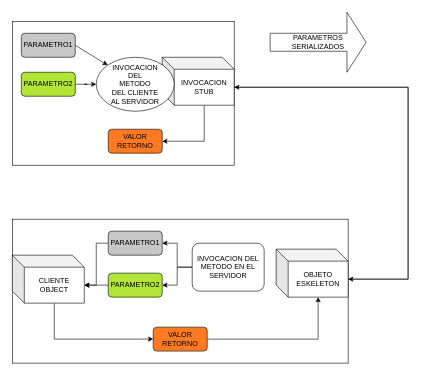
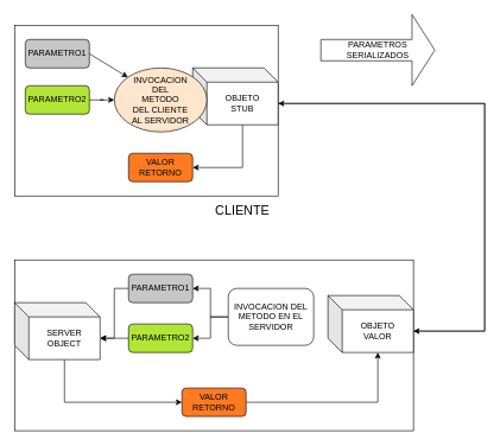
  <mxCell id="0" />
  <mxCell id="1" parent="0" />
  <mxCell id="2" value="" style="rounded=0;whiteSpace=wrap;html=1;" parent="1" vertex="1"><mxGeometry x="20" y="35" width="370" height="240" as="geometry" /></mxCell>
  <mxCell id="3" value="PARAMETRO1" style="rounded=1;whiteSpace=wrap;html=1;fillColor=#C7C7C7;" parent="1" vertex="1"><mxGeometry x="35" y="55" width="90" height="40" as="geometry" /></mxCell>
  <mxCell id="4" value="" style="edgeStyle=orthogonalEdgeStyle;rounded=0;orthogonalLoop=1;jettySize=auto;html=1;" parent="1" source="5" target="11" edge="1"><mxGeometry relative="1" as="geometry" /></mxCell>
  <mxCell id="5" value="PARAMETRO2" style="rounded=1;whiteSpace=wrap;html=1;fillColor=#B1E637;" parent="1" vertex="1"><mxGeometry x="35" y="120" width="90" height="40" as="geometry" /></mxCell>
+ <mxCell id="6" value="&lt;font style=&quot;font-size: 18px;&quot;&gt;CLIENTE&lt;/font&gt;" style="text;html=1;strokeColor=#FFFAFA;fillColor=none;align=center;verticalAlign=middle;whiteSpace=wrap;rounded=0;" parent="1" vertex="1"><mxGeometry x="290" y="285" width="100" height="20" as="geometry" /></mxCell>
  <mxCell id="7" style="edgeStyle=orthogonalEdgeStyle;rounded=0;orthogonalLoop=1;jettySize=auto;html=1;exitX=0;exitY=0;exitDx=120;exitDy=50;exitPerimeter=0;entryX=0;entryY=0;entryDx=120;entryDy=50;entryPerimeter=0;" parent="1" source="9" target="26" edge="1"><mxGeometry relative="1" as="geometry"><Array as="points"><mxPoint x="680" y="145" /><mxPoint x="680" y="465" /></Array></mxGeometry></mxCell>
  <mxCell id="8" style="edgeStyle=orthogonalEdgeStyle;rounded=0;orthogonalLoop=1;jettySize=auto;html=1;exitX=0;exitY=0;exitDx=70;exitDy=80;exitPerimeter=0;entryX=1;entryY=0.5;entryDx=0;entryDy=0;" parent="1" source="9" target="10" edge="1"><mxGeometry relative="1" as="geometry" /></mxCell>
- <mxCell id="9" value="INVOCACION&lt;br&gt;STUB" style="shape=cube;whiteSpace=wrap;html=1;boundedLbl=1;backgroundOutline=1;darkOpacity=0.05;darkOpacity2=0.1;" parent="1" vertex="1"><mxGeometry x="270" y="95" width="120" height="80" as="geometry" /></mxCell>
+ <mxCell id="9" value="OBJETO&lt;br&gt;STUB" style="shape=cube;whiteSpace=wrap;html=1;boundedLbl=1;backgroundOutline=1;darkOpacity=0.05;darkOpacity2=0.1;" parent="1" vertex="1"><mxGeometry x="270" y="95" width="120" height="80" as="geometry" /></mxCell>
  <mxCell id="10" value="VALOR RETORNO" style="rounded=1;whiteSpace=wrap;html=1;fillColor=#FF7A21;" parent="1" vertex="1"><mxGeometry x="180" y="215" width="90" height="40" as="geometry" /></mxCell>
- <mxCell id="11" value="INVOCACION&lt;br&gt;DEL&lt;br&gt;METODO&lt;br&gt;DEL CLIENTE&lt;br&gt;AL SERVIDOR" style="ellipse;whiteSpace=wrap;html=1;" parent="1" vertex="1"><mxGeometry x="160" y="95" width="130" height="90" as="geometry" /></mxCell>
+ <mxCell id="11" value="INVOCACION&lt;br&gt;DEL&lt;br&gt;METODO&lt;br&gt;DEL CLIENTE&lt;br&gt;AL SERVIDOR" style="ellipse;whiteSpace=wrap;html=1;fillColor=#ffe6cc;" parent="1" vertex="1"><mxGeometry x="160" y="95" width="130" height="90" as="geometry" /></mxCell>
  <mxCell id="12" value="" style="endArrow=classic;html=1;rounded=0;exitX=1;exitY=0.5;exitDx=0;exitDy=0;entryX=0;entryY=0;entryDx=0;entryDy=0;" parent="1" source="3" target="11" edge="1"><mxGeometry width="50" height="50" relative="1" as="geometry"><mxPoint x="290" y="115" as="sourcePoint" /><mxPoint x="340" y="65" as="targetPoint" /></mxGeometry></mxCell>
  <mxCell id="13" value="" style="rounded=0;whiteSpace=wrap;html=1;" parent="1" vertex="1"><mxGeometry x="20" y="365" width="560" height="240" as="geometry" /></mxCell>
  <mxCell id="14" style="edgeStyle=orthogonalEdgeStyle;rounded=0;orthogonalLoop=1;jettySize=auto;html=1;exitX=0;exitY=0.5;exitDx=0;exitDy=0;entryX=0;entryY=0;entryDx=120;entryDy=50;entryPerimeter=0;" parent="1" source="15" target="19" edge="1"><mxGeometry relative="1" as="geometry" /></mxCell>
  <mxCell id="15" value="PARAMETRO1" style="rounded=1;whiteSpace=wrap;html=1;fillColor=#C7C7C7;" parent="1" vertex="1"><mxGeometry x="180" y="385" width="90" height="40" as="geometry" /></mxCell>
  <mxCell id="16" style="edgeStyle=orthogonalEdgeStyle;rounded=0;orthogonalLoop=1;jettySize=auto;html=1;exitX=0;exitY=0.5;exitDx=0;exitDy=0;entryX=0;entryY=0;entryDx=120;entryDy=50;entryPerimeter=0;" parent="1" source="17" target="19" edge="1"><mxGeometry relative="1" as="geometry" /></mxCell>
  <mxCell id="17" value="PARAMETRO2" style="rounded=1;whiteSpace=wrap;html=1;fillColor=#B1E637;" parent="1" vertex="1"><mxGeometry x="180" y="455" width="90" height="40" as="geometry" /></mxCell>
  <mxCell id="18" style="edgeStyle=orthogonalEdgeStyle;rounded=0;orthogonalLoop=1;jettySize=auto;html=1;exitX=0;exitY=0;exitDx=70;exitDy=80;exitPerimeter=0;entryX=0;entryY=0.5;entryDx=0;entryDy=0;" parent="1" source="19" target="21" edge="1"><mxGeometry relative="1" as="geometry" /></mxCell>
- <mxCell id="19" value="CLIENTE OBJECT" style="shape=cube;whiteSpace=wrap;html=1;boundedLbl=1;backgroundOutline=1;darkOpacity=0.05;darkOpacity2=0.1;" parent="1" vertex="1"><mxGeometry x="20" y="425" width="120" height="80" as="geometry" /></mxCell>
+ <mxCell id="19" value="SERVER OBJECT" style="shape=cube;whiteSpace=wrap;html=1;boundedLbl=1;backgroundOutline=1;darkOpacity=0.05;darkOpacity2=0.1;" parent="1" vertex="1"><mxGeometry x="20" y="425" width="120" height="80" as="geometry" /></mxCell>
  <mxCell id="20" style="edgeStyle=orthogonalEdgeStyle;rounded=0;orthogonalLoop=1;jettySize=auto;html=1;exitX=1;exitY=0.5;exitDx=0;exitDy=0;entryX=0;entryY=0;entryDx=70;entryDy=80;entryPerimeter=0;" parent="1" source="21" target="26" edge="1"><mxGeometry relative="1" as="geometry" /></mxCell>
  <mxCell id="21" value="VALOR RETORNO" style="rounded=1;whiteSpace=wrap;html=1;fillColor=#FF7A21;" parent="1" vertex="1"><mxGeometry x="255" y="545" width="90" height="40" as="geometry" /></mxCell>
  <mxCell id="22" style="edgeStyle=orthogonalEdgeStyle;rounded=0;orthogonalLoop=1;jettySize=auto;html=1;exitX=0;exitY=0.5;exitDx=0;exitDy=0;entryX=1;entryY=0.5;entryDx=0;entryDy=0;" parent="1" source="24" target="15" edge="1"><mxGeometry relative="1" as="geometry" /></mxCell>
  <mxCell id="23" style="edgeStyle=orthogonalEdgeStyle;rounded=0;orthogonalLoop=1;jettySize=auto;html=1;exitX=0;exitY=0.5;exitDx=0;exitDy=0;entryX=1;entryY=0.5;entryDx=0;entryDy=0;" parent="1" source="24" target="17" edge="1"><mxGeometry relative="1" as="geometry" /></mxCell>
  <mxCell id="24" value="INVOCACION DEL METODO EN EL SERVIDOR" style="whiteSpace=wrap;html=1;rounded=1;" parent="1" vertex="1"><mxGeometry x="320" y="405" width="120" height="80" as="geometry" /></mxCell>
  <mxCell id="25" style="edgeStyle=orthogonalEdgeStyle;rounded=0;orthogonalLoop=1;jettySize=auto;html=1;exitX=0;exitY=0;exitDx=120;exitDy=50;exitPerimeter=0;entryX=0;entryY=0;entryDx=120;entryDy=50;entryPerimeter=0;" parent="1" source="26" target="9" edge="1"><mxGeometry relative="1" as="geometry"><Array as="points"><mxPoint x="680" y="465" /><mxPoint x="680" y="145" /></Array></mxGeometry></mxCell>
- <mxCell id="26" value="OBJETO&lt;br&gt;ESKELETON" style="shape=cube;whiteSpace=wrap;html=1;boundedLbl=1;backgroundOutline=1;darkOpacity=0.05;darkOpacity2=0.1;" parent="1" vertex="1"><mxGeometry x="460" y="415" width="120" height="80" as="geometry" /></mxCell>
+ <mxCell id="26" value="OBJETO&lt;br&gt;VALOR" style="shape=cube;whiteSpace=wrap;html=1;boundedLbl=1;backgroundOutline=1;darkOpacity=0.05;darkOpacity2=0.1;" parent="1" vertex="1"><mxGeometry x="460" y="415" width="120" height="80" as="geometry" /></mxCell>
  <mxCell id="27" value="PARAMETROS&lt;br&gt;SERIALIZADOS" style="shape=singleArrow;whiteSpace=wrap;html=1;" parent="1" vertex="1"><mxGeometry x="450" y="20" width="160" height="100" as="geometry" /></mxCell>
